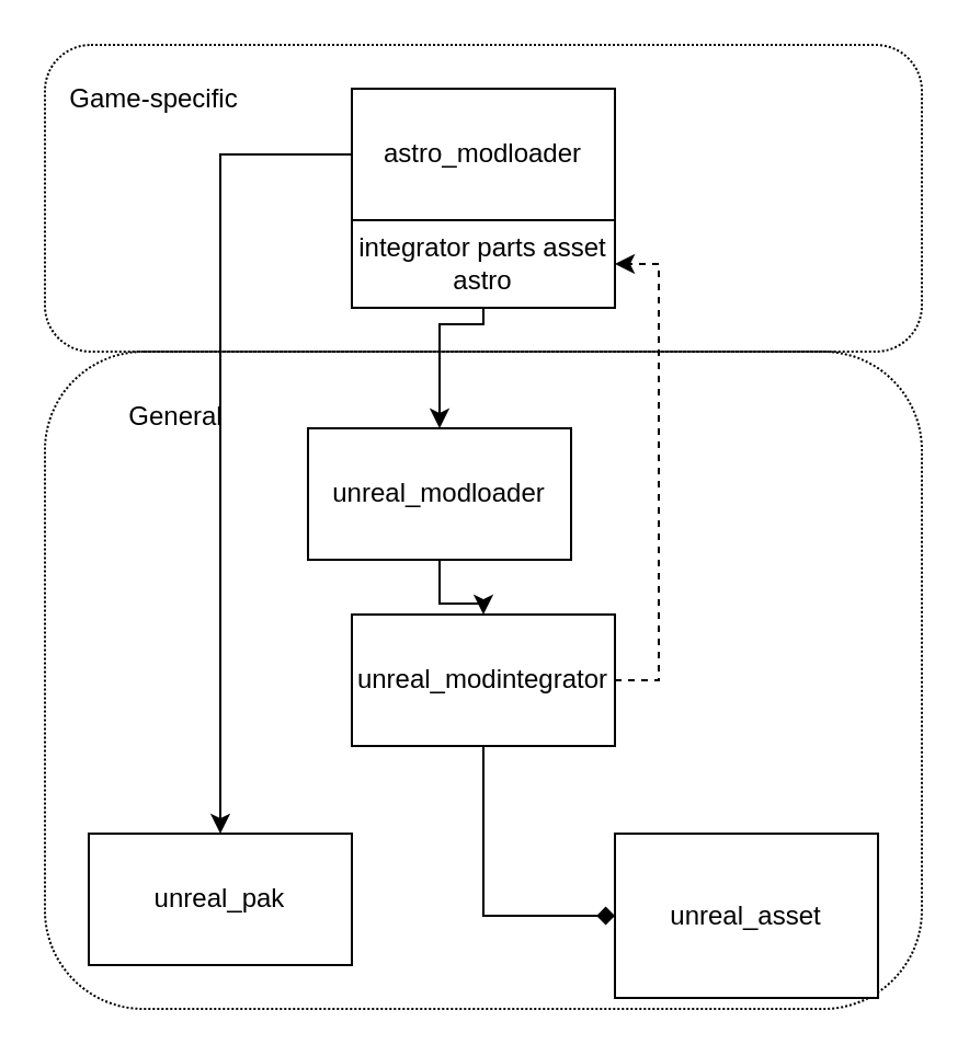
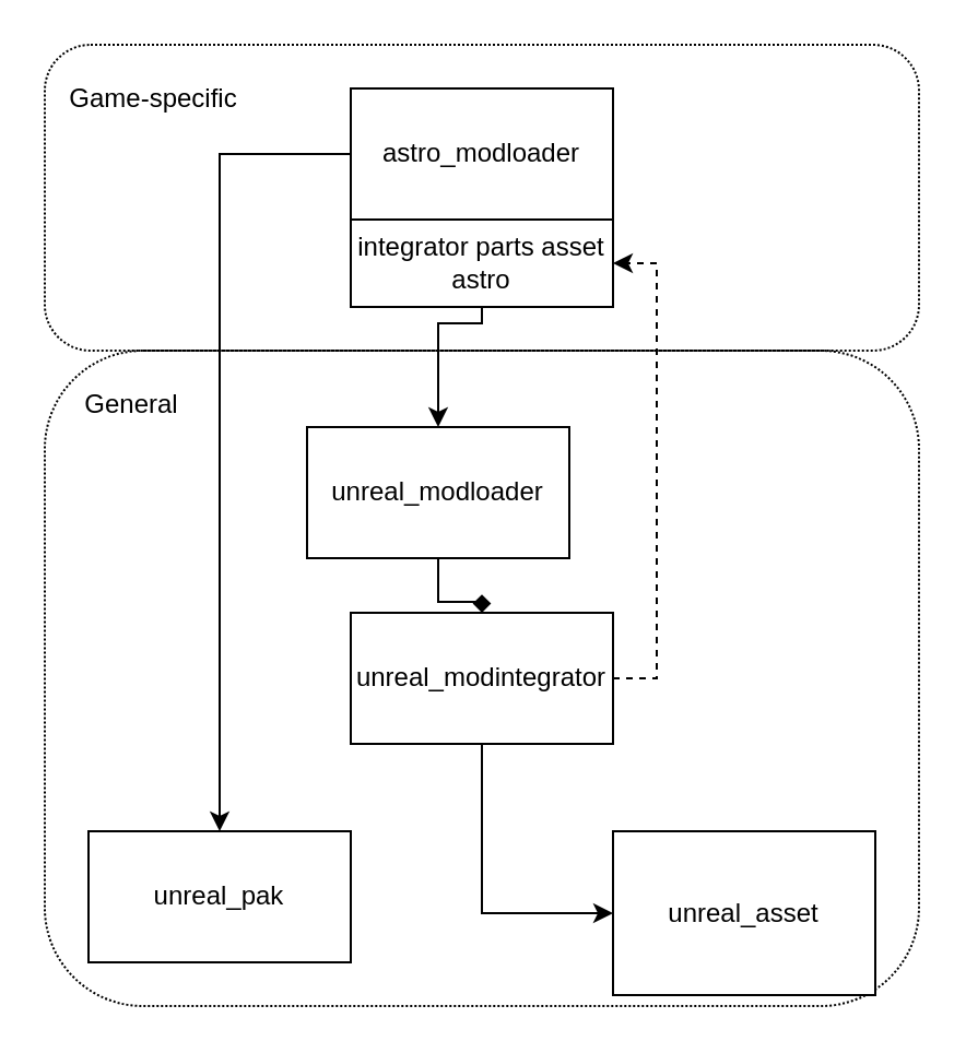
  <mxCell id="0" />
  <mxCell id="1" parent="0" />
  <mxCell id="2" value="" style="rounded=1;whiteSpace=wrap;html=1;dashed=1;dashPattern=1 1;fillColor=none;" vertex="1" parent="1"><mxGeometry x="20" y="160" width="400" height="300" as="geometry" /></mxCell>
  <mxCell id="3" value="" style="rounded=1;whiteSpace=wrap;html=1;dashed=1;dashPattern=1 1;fillColor=none;" vertex="1" parent="1"><mxGeometry x="20" y="20" width="400" height="140" as="geometry" /></mxCell>
  <mxCell id="4" style="edgeStyle=orthogonalEdgeStyle;rounded=0;orthogonalLoop=1;jettySize=auto;html=1;" parent="1" source="6" target="13" edge="1"><mxGeometry relative="1" as="geometry" /></mxCell>
  <mxCell id="5" style="edgeStyle=orthogonalEdgeStyle;rounded=0;orthogonalLoop=1;jettySize=auto;html=1;exitX=0;exitY=0.5;exitDx=0;exitDy=0;entryX=0.5;entryY=0;entryDx=0;entryDy=0;" parent="1" source="6" target="7" edge="1"><mxGeometry relative="1" as="geometry" /></mxCell>
  <mxCell id="6" value="astro_modloader" style="rounded=0;whiteSpace=wrap;html=1;" parent="1" vertex="1"><mxGeometry x="160" y="40" width="120" height="60" as="geometry" /></mxCell>
  <mxCell id="7" value="unreal_pak" style="rounded=0;whiteSpace=wrap;html=1;" parent="1" vertex="1"><mxGeometry x="40" y="380" width="120" height="60" as="geometry" /></mxCell>
  <mxCell id="8" value="unreal_asset" style="rounded=0;whiteSpace=wrap;html=1;" parent="1" vertex="1"><mxGeometry x="280" y="380" width="120" height="75" as="geometry" /></mxCell>
- <mxCell id="9" style="edgeStyle=orthogonalEdgeStyle;rounded=0;orthogonalLoop=1;jettySize=auto;html=1;entryX=0;entryY=0.5;entryDx=0;entryDy=0;endArrow=diamond;" parent="1" source="11" target="8" edge="1"><mxGeometry relative="1" as="geometry" /></mxCell>
+ <mxCell id="9" style="edgeStyle=orthogonalEdgeStyle;rounded=0;orthogonalLoop=1;jettySize=auto;html=1;entryX=0;entryY=0.5;entryDx=0;entryDy=0;" parent="1" source="11" target="8" edge="1"><mxGeometry relative="1" as="geometry" /></mxCell>
  <mxCell id="10" style="edgeStyle=orthogonalEdgeStyle;rounded=0;orthogonalLoop=1;jettySize=auto;html=1;exitX=1;exitY=0.5;exitDx=0;exitDy=0;entryX=1;entryY=0.5;entryDx=0;entryDy=0;dashed=1;" parent="1" source="11" target="14" edge="1"><mxGeometry relative="1" as="geometry" /></mxCell>
  <mxCell id="11" value="unreal_modintegrator" style="rounded=0;whiteSpace=wrap;html=1;" parent="1" vertex="1"><mxGeometry x="160" y="280" width="120" height="60" as="geometry" /></mxCell>
- <mxCell id="12" style="edgeStyle=orthogonalEdgeStyle;rounded=0;orthogonalLoop=1;jettySize=auto;html=1;entryX=0.5;entryY=0;entryDx=0;entryDy=0;" parent="1" source="13" target="11" edge="1"><mxGeometry relative="1" as="geometry" /></mxCell>
+ <mxCell id="12" style="edgeStyle=orthogonalEdgeStyle;rounded=0;orthogonalLoop=1;jettySize=auto;html=1;entryX=0.5;entryY=0;entryDx=0;entryDy=0;endArrow=diamond;" parent="1" source="13" target="11" edge="1"><mxGeometry relative="1" as="geometry" /></mxCell>
  <mxCell id="13" value="unreal_modloader" style="rounded=0;whiteSpace=wrap;html=1;" parent="1" vertex="1"><mxGeometry x="140" y="195" width="120" height="60" as="geometry" /></mxCell>
  <mxCell id="14" value="integrator parts asset astro" style="rounded=0;whiteSpace=wrap;html=1;" parent="1" vertex="1"><mxGeometry x="160" y="100" width="120" height="40" as="geometry" /></mxCell>
  <mxCell id="15" value="Game-specific" style="text;html=1;strokeColor=none;fillColor=none;align=center;verticalAlign=middle;whiteSpace=wrap;rounded=0;dashed=1;dashPattern=1 1;" vertex="1" parent="1"><mxGeometry x="30" y="30" width="80" height="30" as="geometry" /></mxCell>
- <mxCell id="16" value="General" style="text;html=1;strokeColor=none;fillColor=none;align=center;verticalAlign=middle;whiteSpace=wrap;rounded=0;dashed=1;dashPattern=1 1;" vertex="1" parent="1"><mxGeometry x="50" y="175" width="60" height="30" as="geometry" /></mxCell>
+ <mxCell id="16" value="General" style="text;html=1;strokeColor=none;fillColor=none;align=center;verticalAlign=middle;whiteSpace=wrap;rounded=0;dashed=1;dashPattern=1 1;" vertex="1" parent="1"><mxGeometry x="30" y="170" width="60" height="30" as="geometry" /></mxCell>
